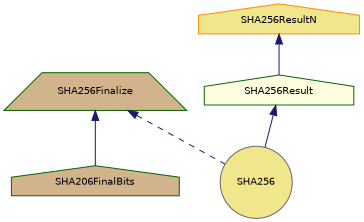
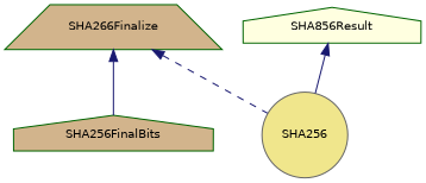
  digraph {
    rankdir=TB
    node [color=darkgreen fillcolor=tan fontname=Helvetica fontsize=10 shape=house style=filled]
    edge [color=midnightblue dir=back fontname=Helvetica fontsize=10 labelfontname=Helvetica labelfontsize=10 style=solid]
-   n1 [fontcolor=black height=0.2 label=SHA256Finalize shape=trapezium width=0.4]
-   n2 [height=0.2 label=SHA206FinalBits width=0.4]
+   n1 [fontcolor=black height=0.2 label=SHA266Finalize shape=trapezium width=0.4]
+   n2 [height=0.2 label=SHA256FinalBits width=0.4]
    n3 [color=gray40 fillcolor=khaki height=0.2 label=SHA256 shape=circle width=0.4]
-   n4 [color=darkorange fillcolor=khaki height=0.2 label=SHA256ResultN width=0.4]
-   n5 [fillcolor=lightyellow height=0.2 label=SHA256Result width=0.4]
+   n5 [fillcolor=lightyellow height=0.2 label=SHA856Result width=0.4]
    n1 -> n2
    n1 -> n3 [style=dashed]
-   n4 -> n5
    n5 -> n3
  }
